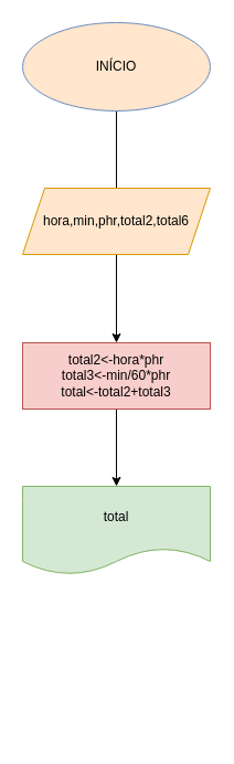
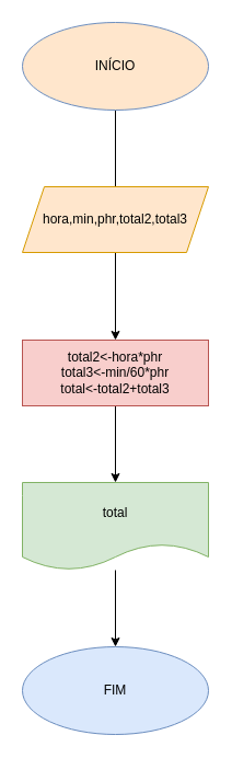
  <mxCell id="0" />
  <mxCell id="1" parent="0" />
  <mxCell id="2" value="" style="edgeStyle=orthogonalEdgeStyle;rounded=0;orthogonalLoop=1;jettySize=auto;html=1;endArrow=none;" edge="1" parent="1" source="3" target="5"><mxGeometry relative="1" as="geometry" /></mxCell>
  <mxCell id="3" value="INÍCIO" style="ellipse;whiteSpace=wrap;html=1;fillColor=#ffe6cc;strokeColor=#6c8ebf;" vertex="1" parent="1"><mxGeometry x="20" width="170" height="80" as="geometry" y="20" /></mxCell>
  <mxCell id="4" value="" style="edgeStyle=orthogonalEdgeStyle;rounded=0;orthogonalLoop=1;jettySize=auto;html=1;" edge="1" parent="1" source="5" target="7"><mxGeometry relative="1" as="geometry" /></mxCell>
- <mxCell id="5" value="hora,min,phr,total2,total6" style="shape=parallelogram;perimeter=parallelogramPerimeter;whiteSpace=wrap;html=1;fixedSize=1;fillColor=#ffe6cc;strokeColor=#d79b00;" vertex="1" parent="1"><mxGeometry x="20" y="170" width="170" height="60" as="geometry" /></mxCell>
+ <mxCell id="5" value="hora,min,phr,total2,total3" style="shape=parallelogram;perimeter=parallelogramPerimeter;whiteSpace=wrap;html=1;fixedSize=1;fillColor=#ffe6cc;strokeColor=#d79b00;" vertex="1" parent="1"><mxGeometry x="20" y="170" width="170" height="60" as="geometry" /></mxCell>
  <mxCell id="6" value="" style="edgeStyle=orthogonalEdgeStyle;rounded=0;orthogonalLoop=1;jettySize=auto;html=1;" edge="1" parent="1" source="7" target="9"><mxGeometry relative="1" as="geometry" /></mxCell>
  <mxCell id="7" value="&lt;div&gt;total2&amp;lt;-hora*phr&lt;/div&gt;&lt;div&gt;total3&amp;lt;-min/60*phr&lt;/div&gt;&lt;div&gt;total&amp;lt;-total2+total3&lt;/div&gt;" style="rounded=0;whiteSpace=wrap;html=1;fillColor=#f8cecc;strokeColor=#b85450;" vertex="1" parent="1"><mxGeometry x="20" y="310" width="170" height="60" as="geometry" /></mxCell>
+ <mxCell id="8" value="" style="edgeStyle=orthogonalEdgeStyle;rounded=0;orthogonalLoop=1;jettySize=auto;html=1;" edge="1" parent="1" source="9" target="10"><mxGeometry relative="1" as="geometry" /></mxCell>
  <mxCell id="9" value="total" style="shape=document;whiteSpace=wrap;html=1;boundedLbl=1;fillColor=#d5e8d4;strokeColor=#82b366;" vertex="1" parent="1"><mxGeometry x="20" y="440" width="170" height="80" as="geometry" /></mxCell>
+ <mxCell id="10" value="FIM" style="ellipse;whiteSpace=wrap;html=1;fillColor=#dae8fc;strokeColor=#6c8ebf;" vertex="1" parent="1"><mxGeometry x="20" y="590" width="170" height="80" as="geometry" /></mxCell>
